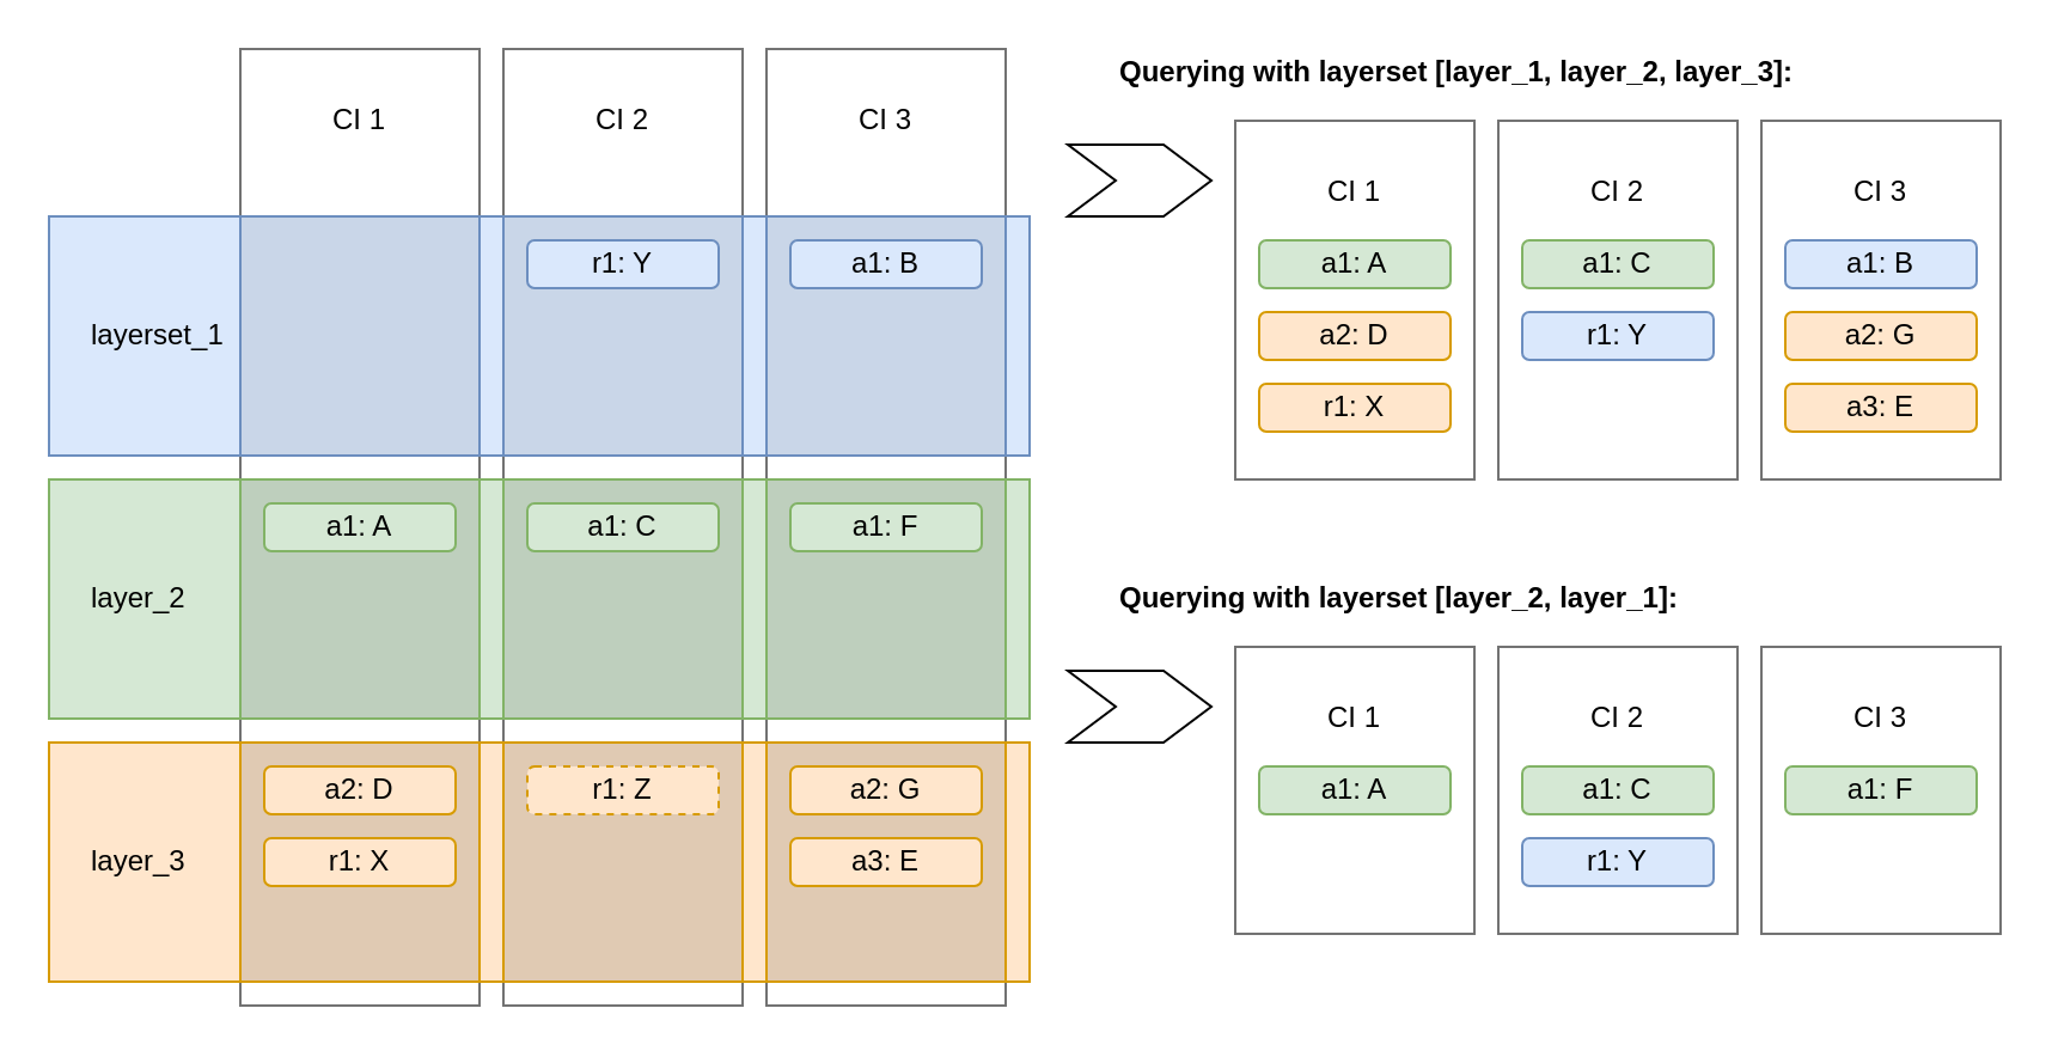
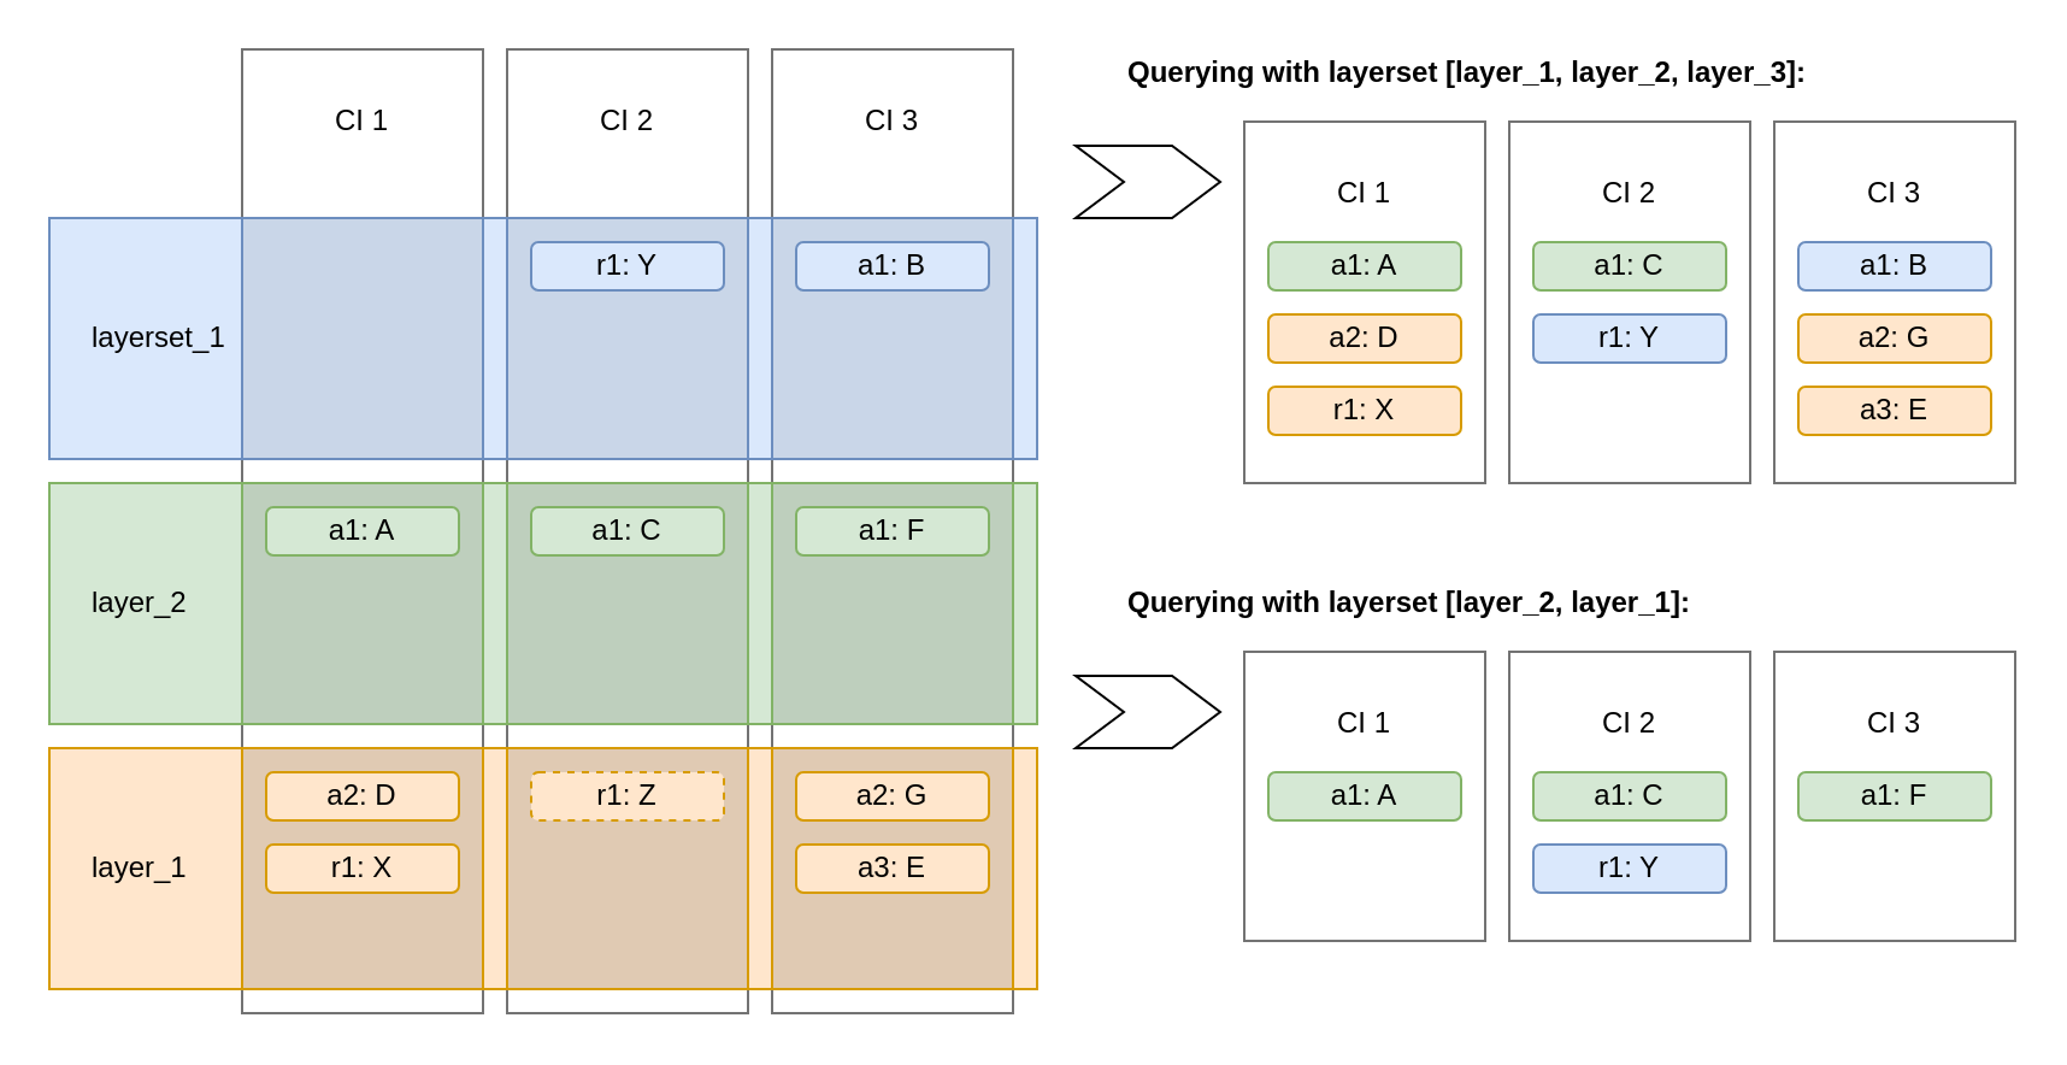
  <mxCell id="0" />
  <mxCell id="1" parent="0" />
- <mxCell id="2" value="layer_3" style="rounded=0;whiteSpace=wrap;html=1;align=left;spacingLeft=16;fillColor=#ffe6cc;strokeColor=#d79b00;" parent="1" vertex="1"><mxGeometry x="20" y="310" width="410" height="100" as="geometry" /></mxCell>
+ <mxCell id="2" value="layer_1" style="rounded=0;whiteSpace=wrap;html=1;align=left;spacingLeft=16;fillColor=#ffe6cc;strokeColor=#d79b00;" parent="1" vertex="1"><mxGeometry x="20" y="310" width="410" height="100" as="geometry" /></mxCell>
  <mxCell id="3" value="layer_2" style="rounded=0;whiteSpace=wrap;html=1;align=left;spacingLeft=16;fillColor=#d5e8d4;strokeColor=#82b366;" parent="1" vertex="1"><mxGeometry x="20" y="200" width="410" height="100" as="geometry" /></mxCell>
  <mxCell id="4" value="layerset_1" style="rounded=0;whiteSpace=wrap;html=1;align=left;spacingLeft=16;fillColor=#dae8fc;strokeColor=#6c8ebf;" parent="1" vertex="1"><mxGeometry x="20" y="90" width="410" height="100" as="geometry" /></mxCell>
  <mxCell id="5" value="CI 1" style="rounded=0;whiteSpace=wrap;html=1;fillOpacity=100;verticalAlign=top;spacingTop=16;strokeColor=#737373;" parent="1" vertex="1"><mxGeometry x="100" y="20" width="100" height="400" as="geometry" /></mxCell>
  <mxCell id="6" value="" style="rounded=0;whiteSpace=wrap;html=1;strokeColor=#6c8ebf;fillColor=#C9D6E8;" parent="1" vertex="1"><mxGeometry x="100" y="90" width="100" height="100" as="geometry" /></mxCell>
  <mxCell id="7" value="CI 2" style="rounded=0;whiteSpace=wrap;html=1;fillOpacity=100;verticalAlign=top;spacingTop=16;strokeColor=#737373;" parent="1" vertex="1"><mxGeometry x="210" y="20" width="100" height="400" as="geometry" /></mxCell>
  <mxCell id="8" value="CI 3" style="rounded=0;whiteSpace=wrap;html=1;fillOpacity=100;verticalAlign=top;spacingTop=16;strokeColor=#737373;" parent="1" vertex="1"><mxGeometry x="320" y="20" width="100" height="400" as="geometry" /></mxCell>
  <mxCell id="9" value="" style="rounded=0;whiteSpace=wrap;html=1;strokeColor=#6c8ebf;fillColor=#C9D6E8;" parent="1" vertex="1"><mxGeometry x="210" y="90" width="100" height="100" as="geometry" /></mxCell>
  <mxCell id="10" value="" style="rounded=0;whiteSpace=wrap;html=1;strokeColor=#6c8ebf;fillColor=#C9D6E8;" parent="1" vertex="1"><mxGeometry x="320" y="90" width="100" height="100" as="geometry" /></mxCell>
  <mxCell id="11" value="" style="rounded=0;whiteSpace=wrap;html=1;strokeColor=#82b366;fillColor=#BECFBD;" parent="1" vertex="1"><mxGeometry x="210" y="200" width="100" height="100" as="geometry" /></mxCell>
  <mxCell id="12" value="" style="rounded=0;whiteSpace=wrap;html=1;strokeColor=#82b366;fillColor=#BECFBD;" parent="1" vertex="1"><mxGeometry x="320" y="200" width="100" height="100" as="geometry" /></mxCell>
  <mxCell id="13" value="" style="rounded=0;whiteSpace=wrap;html=1;strokeColor=#d79b00;fillColor=#E0CAB3;" parent="1" vertex="1"><mxGeometry x="100" y="310" width="100" height="100" as="geometry" /></mxCell>
  <mxCell id="14" value="" style="rounded=0;whiteSpace=wrap;html=1;strokeColor=#82b366;fillColor=#BECFBD;" parent="1" vertex="1"><mxGeometry x="100" y="200" width="100" height="100" as="geometry" /></mxCell>
  <mxCell id="15" value="" style="rounded=0;whiteSpace=wrap;html=1;strokeColor=#d79b00;fillColor=#E0CAB3;" parent="1" vertex="1"><mxGeometry x="210" y="310" width="100" height="100" as="geometry" /></mxCell>
  <mxCell id="16" value="" style="rounded=0;whiteSpace=wrap;html=1;strokeColor=#d79b00;fillColor=#E0CAB3;" parent="1" vertex="1"><mxGeometry x="320" y="310" width="100" height="100" as="geometry" /></mxCell>
  <mxCell id="17" value="a2: D" style="rounded=1;whiteSpace=wrap;html=1;fillColor=#ffe6cc;strokeColor=#d79b00;" parent="1" vertex="1"><mxGeometry x="110" y="320" width="80" height="20" as="geometry" /></mxCell>
  <mxCell id="18" value="r1: X" style="rounded=1;whiteSpace=wrap;html=1;fillColor=#ffe6cc;strokeColor=#d79b00;" parent="1" vertex="1"><mxGeometry x="110" y="350" width="80" height="20" as="geometry" /></mxCell>
  <mxCell id="19" value="a1: F" style="rounded=1;whiteSpace=wrap;html=1;fillColor=#d5e8d4;strokeColor=#82b366;" parent="1" vertex="1"><mxGeometry x="330" y="210" width="80" height="20" as="geometry" /></mxCell>
  <mxCell id="20" value="a1: A" style="rounded=1;whiteSpace=wrap;html=1;fillColor=#d5e8d4;strokeColor=#82b366;" parent="1" vertex="1"><mxGeometry x="110" y="210" width="80" height="20" as="geometry" /></mxCell>
  <mxCell id="21" value="a3: E" style="rounded=1;whiteSpace=wrap;html=1;fillColor=#ffe6cc;strokeColor=#d79b00;" parent="1" vertex="1"><mxGeometry x="330" y="350" width="80" height="20" as="geometry" /></mxCell>
  <mxCell id="22" value="CI 1" style="rounded=0;whiteSpace=wrap;html=1;fillOpacity=100;verticalAlign=top;spacingTop=16;strokeColor=#737373;" parent="1" vertex="1"><mxGeometry x="516" y="50" width="100" height="150" as="geometry" /></mxCell>
  <mxCell id="23" value="CI 2" style="rounded=0;whiteSpace=wrap;html=1;fillOpacity=100;verticalAlign=top;spacingTop=16;strokeColor=#737373;" parent="1" vertex="1"><mxGeometry x="626" y="50" width="100" height="150" as="geometry" /></mxCell>
  <mxCell id="24" value="CI 3" style="rounded=0;whiteSpace=wrap;html=1;fillOpacity=100;verticalAlign=top;spacingTop=16;strokeColor=#737373;" parent="1" vertex="1"><mxGeometry x="736" y="50" width="100" height="150" as="geometry" /></mxCell>
  <mxCell id="25" value="a1: B" style="rounded=1;whiteSpace=wrap;html=1;fillColor=#dae8fc;strokeColor=#6c8ebf;" parent="1" vertex="1"><mxGeometry x="330" y="100" width="80" height="20" as="geometry" /></mxCell>
  <mxCell id="26" value="a2: G" style="rounded=1;whiteSpace=wrap;html=1;fillColor=#ffe6cc;strokeColor=#d79b00;" parent="1" vertex="1"><mxGeometry x="330" y="320" width="80" height="20" as="geometry" /></mxCell>
  <mxCell id="27" value="a1: C" style="rounded=1;whiteSpace=wrap;html=1;fillColor=#d5e8d4;strokeColor=#82b366;" parent="1" vertex="1"><mxGeometry x="220" y="210" width="80" height="20" as="geometry" /></mxCell>
  <mxCell id="28" value="a2: D" style="rounded=1;whiteSpace=wrap;html=1;fillColor=#ffe6cc;strokeColor=#d79b00;" parent="1" vertex="1"><mxGeometry x="526" y="130" width="80" height="20" as="geometry" /></mxCell>
  <mxCell id="29" value="r1: X" style="rounded=1;whiteSpace=wrap;html=1;fillColor=#ffe6cc;strokeColor=#d79b00;" parent="1" vertex="1"><mxGeometry x="526" y="160" width="80" height="20" as="geometry" /></mxCell>
  <mxCell id="30" value="a1: A" style="rounded=1;whiteSpace=wrap;html=1;fillColor=#d5e8d4;strokeColor=#82b366;" parent="1" vertex="1"><mxGeometry x="526" y="100" width="80" height="20" as="geometry" /></mxCell>
  <mxCell id="31" value="a1: C" style="rounded=1;whiteSpace=wrap;html=1;fillColor=#d5e8d4;strokeColor=#82b366;" parent="1" vertex="1"><mxGeometry x="636" y="100" width="80" height="20" as="geometry" /></mxCell>
  <mxCell id="32" value="a1: B" style="rounded=1;whiteSpace=wrap;html=1;fillColor=#dae8fc;strokeColor=#6c8ebf;" parent="1" vertex="1"><mxGeometry x="746" y="100" width="80" height="20" as="geometry" /></mxCell>
  <mxCell id="33" value="a3: E" style="rounded=1;whiteSpace=wrap;html=1;fillColor=#ffe6cc;strokeColor=#d79b00;" parent="1" vertex="1"><mxGeometry x="746" y="160" width="80" height="20" as="geometry" /></mxCell>
  <mxCell id="34" value="a2: G" style="rounded=1;whiteSpace=wrap;html=1;fillColor=#ffe6cc;strokeColor=#d79b00;" parent="1" vertex="1"><mxGeometry x="746" y="130" width="80" height="20" as="geometry" /></mxCell>
  <mxCell id="35" value="" style="shape=step;perimeter=stepPerimeter;whiteSpace=wrap;html=1;fixedSize=1;align=left;strokeWidth=1;" parent="1" vertex="1"><mxGeometry x="446" y="60" width="60" height="30" as="geometry" /></mxCell>
  <mxCell id="36" value="r1: Z" style="rounded=1;whiteSpace=wrap;html=1;fillColor=#ffe6cc;strokeColor=#d79b00;dashed=1;" parent="1" vertex="1"><mxGeometry x="220" y="320" width="80" height="20" as="geometry" /></mxCell>
  <mxCell id="37" value="r1: Y" style="rounded=1;whiteSpace=wrap;html=1;fillColor=#dae8fc;strokeColor=#6c8ebf;" parent="1" vertex="1"><mxGeometry x="220" y="100" width="80" height="20" as="geometry" /></mxCell>
  <mxCell id="38" value="r1: Y" style="rounded=1;whiteSpace=wrap;html=1;fillColor=#dae8fc;strokeColor=#6c8ebf;" parent="1" vertex="1"><mxGeometry x="636" y="130" width="80" height="20" as="geometry" /></mxCell>
  <mxCell id="39" value="Querying with layerset [layer_1, layer_2, layer_3]:" style="text;html=1;strokeColor=none;fillColor=none;align=left;verticalAlign=middle;whiteSpace=wrap;rounded=0;fontStyle=1" vertex="1" parent="1"><mxGeometry x="466" y="20" width="330" height="20" as="geometry" /></mxCell>
  <mxCell id="40" value="CI 1" style="rounded=0;whiteSpace=wrap;html=1;fillOpacity=100;verticalAlign=top;spacingTop=16;strokeColor=#737373;" vertex="1" parent="1"><mxGeometry x="516" y="270" width="100" height="120" as="geometry" /></mxCell>
  <mxCell id="41" value="CI 2" style="rounded=0;whiteSpace=wrap;html=1;fillOpacity=100;verticalAlign=top;spacingTop=16;strokeColor=#737373;" vertex="1" parent="1"><mxGeometry x="626" y="270" width="100" height="120" as="geometry" /></mxCell>
  <mxCell id="42" value="CI 3" style="rounded=0;whiteSpace=wrap;html=1;fillOpacity=100;verticalAlign=top;spacingTop=16;strokeColor=#737373;" vertex="1" parent="1"><mxGeometry x="736" y="270" width="100" height="120" as="geometry" /></mxCell>
  <mxCell id="43" value="a1: A" style="rounded=1;whiteSpace=wrap;html=1;fillColor=#d5e8d4;strokeColor=#82b366;" vertex="1" parent="1"><mxGeometry x="526" y="320" width="80" height="20" as="geometry" /></mxCell>
  <mxCell id="44" value="a1: C" style="rounded=1;whiteSpace=wrap;html=1;fillColor=#d5e8d4;strokeColor=#82b366;" vertex="1" parent="1"><mxGeometry x="636" y="320" width="80" height="20" as="geometry" /></mxCell>
  <mxCell id="45" value="" style="shape=step;perimeter=stepPerimeter;whiteSpace=wrap;html=1;fixedSize=1;align=left;strokeWidth=1;" vertex="1" parent="1"><mxGeometry x="446" y="280" width="60" height="30" as="geometry" /></mxCell>
  <mxCell id="46" value="r1: Y" style="rounded=1;whiteSpace=wrap;html=1;fillColor=#dae8fc;strokeColor=#6c8ebf;" vertex="1" parent="1"><mxGeometry x="636" y="350" width="80" height="20" as="geometry" /></mxCell>
  <mxCell id="47" value="Querying with layerset [layer_2, layer_1]:" style="text;html=1;strokeColor=none;fillColor=none;align=left;verticalAlign=middle;whiteSpace=wrap;rounded=0;fontStyle=1" vertex="1" parent="1"><mxGeometry x="466" y="240" width="330" height="20" as="geometry" /></mxCell>
  <mxCell id="48" value="a1: F" style="rounded=1;whiteSpace=wrap;html=1;fillColor=#d5e8d4;strokeColor=#82b366;" vertex="1" parent="1"><mxGeometry x="746" y="320" width="80" height="20" as="geometry" /></mxCell>
